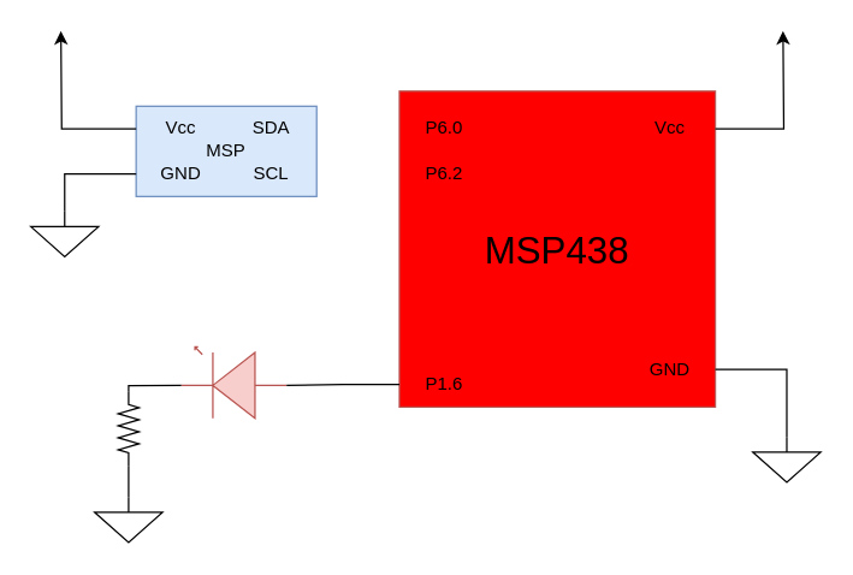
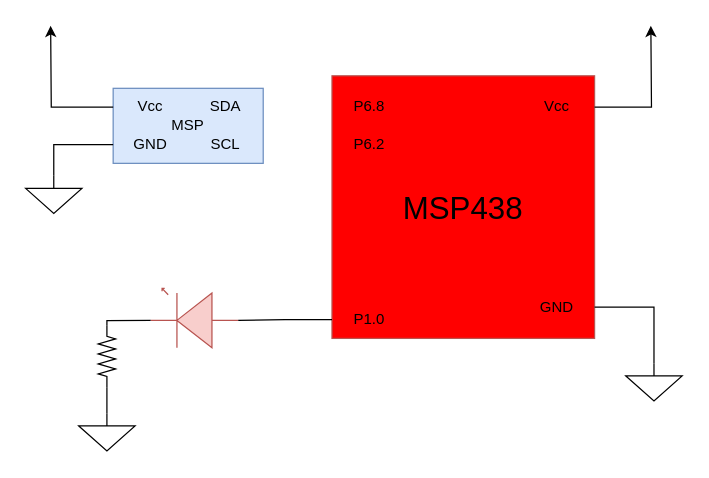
  <mxCell id="0" />
  <mxCell id="1" parent="0" />
  <mxCell id="2" value="&lt;font style=&quot;font-size: 25px;&quot;&gt;MSP438&lt;/font&gt;" style="whiteSpace=wrap;html=1;aspect=fixed;fillColor=#FF0000;strokeColor=#b85450;" vertex="1" parent="1"><mxGeometry x="265" y="60" width="210" height="210" as="geometry" /></mxCell>
- <mxCell id="3" value="P6.0" style="text;html=1;align=center;verticalAlign=middle;whiteSpace=wrap;rounded=0;" vertex="1" parent="1"><mxGeometry x="265" y="70" width="60" height="30" as="geometry" /></mxCell>
+ <mxCell id="3" value="P6.8" style="text;html=1;align=center;verticalAlign=middle;whiteSpace=wrap;rounded=0;" vertex="1" parent="1"><mxGeometry x="265" y="70" width="60" height="30" as="geometry" /></mxCell>
  <mxCell id="4" value="P6.2" style="text;html=1;align=center;verticalAlign=middle;whiteSpace=wrap;rounded=0;" vertex="1" parent="1"><mxGeometry x="265" y="100" width="60" height="30" as="geometry" /></mxCell>
  <mxCell id="5" value="MSP" style="rounded=0;whiteSpace=wrap;html=1;fillColor=#dae8fc;strokeColor=#6c8ebf;" vertex="1" parent="1"><mxGeometry x="90" y="70" width="120" height="60" as="geometry" /></mxCell>
  <mxCell id="6" value="SDA" style="text;html=1;align=center;verticalAlign=middle;whiteSpace=wrap;rounded=0;" vertex="1" parent="1"><mxGeometry x="150" y="70" width="60" height="30" as="geometry" /></mxCell>
  <mxCell id="7" value="SCL" style="text;html=1;align=center;verticalAlign=middle;whiteSpace=wrap;rounded=0;" vertex="1" parent="1"><mxGeometry x="150" y="100" width="60" height="30" as="geometry" /></mxCell>
  <mxCell id="8" style="edgeStyle=orthogonalEdgeStyle;rounded=0;orthogonalLoop=1;jettySize=auto;html=1;" edge="1" parent="1" source="9"><mxGeometry relative="1" as="geometry"><mxPoint x="40" y="20" as="targetPoint" /></mxGeometry></mxCell>
  <mxCell id="9" value="Vcc" style="text;html=1;align=center;verticalAlign=middle;whiteSpace=wrap;rounded=0;" vertex="1" parent="1"><mxGeometry x="90" y="70" width="60" height="30" as="geometry" /></mxCell>
  <mxCell id="10" value="GND" style="text;html=1;align=center;verticalAlign=middle;whiteSpace=wrap;rounded=0;" vertex="1" parent="1"><mxGeometry x="90" y="100" width="60" height="30" as="geometry" /></mxCell>
  <mxCell id="11" value="" style="pointerEvents=1;verticalLabelPosition=bottom;shadow=0;dashed=0;align=center;html=1;verticalAlign=top;shape=mxgraph.electrical.signal_sources.signal_ground;" vertex="1" parent="1"><mxGeometry x="20" y="140" width="45" height="30" as="geometry" /></mxCell>
  <mxCell id="12" style="edgeStyle=orthogonalEdgeStyle;rounded=0;orthogonalLoop=1;jettySize=auto;html=1;exitX=0;exitY=0.5;exitDx=0;exitDy=0;entryX=0.5;entryY=0;entryDx=0;entryDy=0;entryPerimeter=0;strokeColor=default;startArrow=none;startFill=0;endArrow=none;" edge="1" parent="1" source="10" target="11"><mxGeometry relative="1" as="geometry" /></mxCell>
  <mxCell id="13" style="edgeStyle=orthogonalEdgeStyle;rounded=0;orthogonalLoop=1;jettySize=auto;html=1;" edge="1" parent="1" source="14"><mxGeometry relative="1" as="geometry"><mxPoint x="520" y="20" as="targetPoint" /></mxGeometry></mxCell>
  <mxCell id="14" value="Vcc" style="text;html=1;align=center;verticalAlign=middle;whiteSpace=wrap;rounded=0;" vertex="1" parent="1"><mxGeometry x="415" y="70" width="60" height="30" as="geometry" /></mxCell>
  <mxCell id="15" value="GND" style="text;html=1;align=center;verticalAlign=middle;whiteSpace=wrap;rounded=0;" vertex="1" parent="1"><mxGeometry x="415" y="230" width="60" height="30" as="geometry" /></mxCell>
  <mxCell id="16" value="" style="pointerEvents=1;verticalLabelPosition=bottom;shadow=0;dashed=0;align=center;html=1;verticalAlign=top;shape=mxgraph.electrical.signal_sources.signal_ground;" vertex="1" parent="1"><mxGeometry x="500" y="290" width="45" height="30" as="geometry" /></mxCell>
  <mxCell id="17" style="edgeStyle=orthogonalEdgeStyle;rounded=0;orthogonalLoop=1;jettySize=auto;html=1;exitX=1;exitY=0.5;exitDx=0;exitDy=0;entryX=0.5;entryY=0;entryDx=0;entryDy=0;entryPerimeter=0;endArrow=none;startFill=0;" edge="1" parent="1" source="15" target="16"><mxGeometry relative="1" as="geometry"><Array as="points"><mxPoint x="523" y="245" /></Array></mxGeometry></mxCell>
- <mxCell id="18" value="P1.6" style="text;html=1;align=center;verticalAlign=middle;whiteSpace=wrap;rounded=0;" vertex="1" parent="1"><mxGeometry x="265" y="240" width="60" height="30" as="geometry" /></mxCell>
+ <mxCell id="18" value="P1.0" style="text;html=1;align=center;verticalAlign=middle;whiteSpace=wrap;rounded=0;" vertex="1" parent="1"><mxGeometry x="265" y="240" width="60" height="30" as="geometry" /></mxCell>
  <mxCell id="19" value="" style="verticalLabelPosition=bottom;shadow=0;dashed=0;align=center;html=1;verticalAlign=top;shape=mxgraph.electrical.opto_electronics.led_1;pointerEvents=1;fillColor=#f8cecc;strokeColor=#b85450;flipV=0;flipH=1;" vertex="1" parent="1"><mxGeometry x="120" y="230" width="70" height="47.5" as="geometry" /></mxCell>
  <mxCell id="20" style="edgeStyle=orthogonalEdgeStyle;rounded=0;orthogonalLoop=1;jettySize=auto;html=1;entryX=0;entryY=0.54;entryDx=0;entryDy=0;entryPerimeter=0;endArrow=none;startFill=0;" edge="1" parent="1" source="18" target="19"><mxGeometry relative="1" as="geometry" /></mxCell>
  <mxCell id="21" value="" style="pointerEvents=1;verticalLabelPosition=bottom;shadow=0;dashed=0;align=center;html=1;verticalAlign=top;shape=mxgraph.electrical.resistors.resistor_2;rotation=90;" vertex="1" parent="1"><mxGeometry x="60" y="277.5" width="50" height="13.75" as="geometry" /></mxCell>
  <mxCell id="22" style="edgeStyle=orthogonalEdgeStyle;rounded=0;orthogonalLoop=1;jettySize=auto;html=1;exitX=1;exitY=0.54;exitDx=0;exitDy=0;exitPerimeter=0;entryX=0;entryY=0.5;entryDx=0;entryDy=0;entryPerimeter=0;endArrow=none;startFill=0;" edge="1" parent="1" source="19" target="21"><mxGeometry relative="1" as="geometry" /></mxCell>
  <mxCell id="23" value="" style="pointerEvents=1;verticalLabelPosition=bottom;shadow=0;dashed=0;align=center;html=1;verticalAlign=top;shape=mxgraph.electrical.signal_sources.signal_ground;" vertex="1" parent="1"><mxGeometry x="62.5" y="330" width="45" height="30" as="geometry" /></mxCell>
  <mxCell id="24" style="edgeStyle=orthogonalEdgeStyle;rounded=0;orthogonalLoop=1;jettySize=auto;html=1;exitX=1;exitY=0.5;exitDx=0;exitDy=0;exitPerimeter=0;entryX=0.5;entryY=0;entryDx=0;entryDy=0;entryPerimeter=0;endArrow=none;startFill=0;" edge="1" parent="1" source="21" target="23"><mxGeometry relative="1" as="geometry" /></mxCell>
